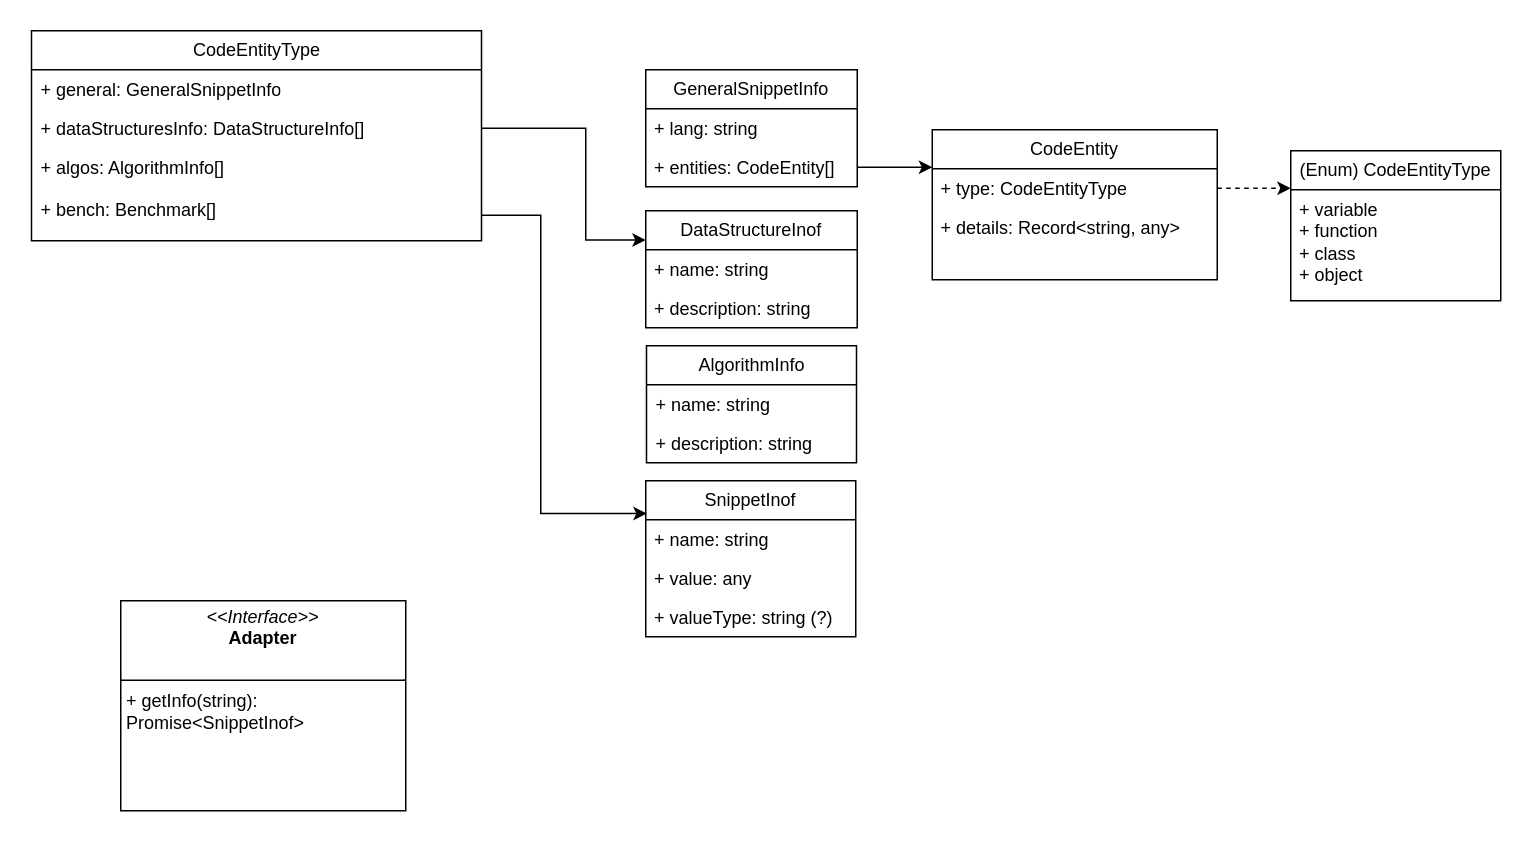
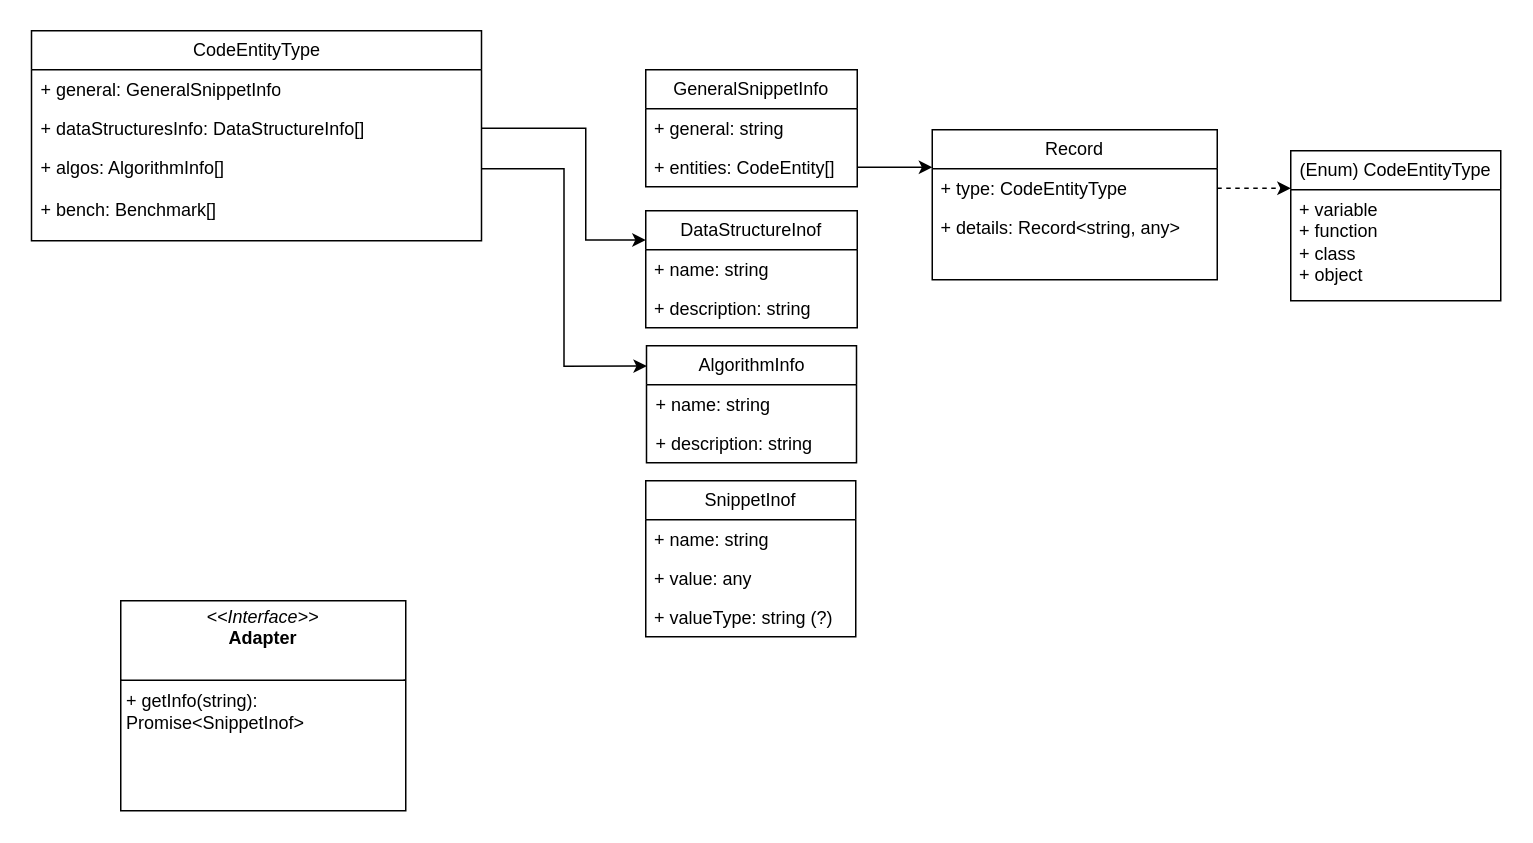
  <mxCell id="0" />
  <mxCell id="1" parent="0" />
  <mxCell id="2" value="GeneralSnippetInfo" style="swimlane;fontStyle=0;childLayout=stackLayout;horizontal=1;startSize=26;fillColor=none;horizontalStack=0;resizeParent=1;resizeParentMax=0;resizeLast=0;collapsible=1;marginBottom=0;whiteSpace=wrap;html=1;" vertex="1" parent="1"><mxGeometry x="430" y="46" width="141" height="78" as="geometry" /></mxCell>
- <mxCell id="3" value="+ lang: string" style="text;strokeColor=none;fillColor=none;align=left;verticalAlign=top;spacingLeft=4;spacingRight=4;overflow=hidden;rotatable=0;points=[[0,0.5],[1,0.5]];portConstraint=eastwest;whiteSpace=wrap;html=1;" vertex="1" parent="2"><mxGeometry y="26" width="141" height="26" as="geometry" /></mxCell>
+ <mxCell id="3" value="+ general: string" style="text;strokeColor=none;fillColor=none;align=left;verticalAlign=top;spacingLeft=4;spacingRight=4;overflow=hidden;rotatable=0;points=[[0,0.5],[1,0.5]];portConstraint=eastwest;whiteSpace=wrap;html=1;" vertex="1" parent="2"><mxGeometry y="26" width="141" height="26" as="geometry" /></mxCell>
  <mxCell id="4" value="+ entities: CodeEntity[]" style="text;strokeColor=none;fillColor=none;align=left;verticalAlign=top;spacingLeft=4;spacingRight=4;overflow=hidden;rotatable=0;points=[[0,0.5],[1,0.5]];portConstraint=eastwest;whiteSpace=wrap;html=1;" vertex="1" parent="2"><mxGeometry y="52" width="141" height="26" as="geometry" /></mxCell>
- <mxCell id="5" value="CodeEntity" style="swimlane;fontStyle=0;childLayout=stackLayout;horizontal=1;startSize=26;fillColor=none;horizontalStack=0;resizeParent=1;resizeParentMax=0;resizeLast=0;collapsible=1;marginBottom=0;whiteSpace=wrap;html=1;" vertex="1" parent="1"><mxGeometry x="621" y="86" width="190" height="100" as="geometry" /></mxCell>
+ <mxCell id="5" value="Record" style="swimlane;fontStyle=0;childLayout=stackLayout;horizontal=1;startSize=26;fillColor=none;horizontalStack=0;resizeParent=1;resizeParentMax=0;resizeLast=0;collapsible=1;marginBottom=0;whiteSpace=wrap;html=1;" vertex="1" parent="1"><mxGeometry x="621" y="86" width="190" height="100" as="geometry" /></mxCell>
  <mxCell id="6" value="+ type: CodeEntityType" style="text;strokeColor=none;fillColor=none;align=left;verticalAlign=top;spacingLeft=4;spacingRight=4;overflow=hidden;rotatable=0;points=[[0,0.5],[1,0.5]];portConstraint=eastwest;whiteSpace=wrap;html=1;" vertex="1" parent="5"><mxGeometry y="26" width="190" height="26" as="geometry" /></mxCell>
  <mxCell id="7" value="+ details: Record&amp;lt;string, any&amp;gt;" style="text;strokeColor=none;fillColor=none;align=left;verticalAlign=top;spacingLeft=4;spacingRight=4;overflow=hidden;rotatable=0;points=[[0,0.5],[1,0.5]];portConstraint=eastwest;whiteSpace=wrap;html=1;" vertex="1" parent="5"><mxGeometry y="52" width="190" height="48" as="geometry" /></mxCell>
  <mxCell id="8" value="(Enum) CodeEntityType" style="swimlane;fontStyle=0;childLayout=stackLayout;horizontal=1;startSize=26;fillColor=none;horizontalStack=0;resizeParent=1;resizeParentMax=0;resizeLast=0;collapsible=1;marginBottom=0;whiteSpace=wrap;html=1;" vertex="1" parent="1"><mxGeometry x="860" y="100" width="140" height="100" as="geometry" /></mxCell>
  <mxCell id="9" value="+ variable&lt;div&gt;+ function&lt;/div&gt;&lt;div&gt;+ class&lt;/div&gt;&lt;div&gt;+ object&lt;/div&gt;" style="text;strokeColor=none;fillColor=none;align=left;verticalAlign=top;spacingLeft=4;spacingRight=4;overflow=hidden;rotatable=0;points=[[0,0.5],[1,0.5]];portConstraint=eastwest;whiteSpace=wrap;html=1;" vertex="1" parent="8"><mxGeometry y="26" width="140" height="74" as="geometry" /></mxCell>
  <mxCell id="10" value="CodeEntityType" style="swimlane;fontStyle=0;childLayout=stackLayout;horizontal=1;startSize=26;fillColor=none;horizontalStack=0;resizeParent=1;resizeParentMax=0;resizeLast=0;collapsible=1;marginBottom=0;whiteSpace=wrap;html=1;" vertex="1" parent="1"><mxGeometry x="20.5" y="20" width="300" height="140" as="geometry" /></mxCell>
  <mxCell id="11" value="+ general: GeneralSnippetInfo" style="text;strokeColor=none;fillColor=none;align=left;verticalAlign=top;spacingLeft=4;spacingRight=4;overflow=hidden;rotatable=0;points=[[0,0.5],[1,0.5]];portConstraint=eastwest;whiteSpace=wrap;html=1;" vertex="1" parent="10"><mxGeometry y="26" width="300" height="26" as="geometry" /></mxCell>
  <mxCell id="12" value="+ dataStructuresInfo: DataStructureInfo[]" style="text;strokeColor=none;fillColor=none;align=left;verticalAlign=top;spacingLeft=4;spacingRight=4;overflow=hidden;rotatable=0;points=[[0,0.5],[1,0.5]];portConstraint=eastwest;whiteSpace=wrap;html=1;" vertex="1" parent="10"><mxGeometry y="52" width="300" height="26" as="geometry" /></mxCell>
  <mxCell id="13" value="+ algos: AlgorithmInfo[]" style="text;strokeColor=none;fillColor=none;align=left;verticalAlign=top;spacingLeft=4;spacingRight=4;overflow=hidden;rotatable=0;points=[[0,0.5],[1,0.5]];portConstraint=eastwest;whiteSpace=wrap;html=1;" vertex="1" parent="10"><mxGeometry y="78" width="300" height="28" as="geometry" /></mxCell>
  <mxCell id="14" value="+ bench: Benchmark[]" style="text;strokeColor=none;fillColor=none;align=left;verticalAlign=top;spacingLeft=4;spacingRight=4;overflow=hidden;rotatable=0;points=[[0,0.5],[1,0.5]];portConstraint=eastwest;whiteSpace=wrap;html=1;" vertex="1" parent="10"><mxGeometry y="106" width="300" height="34" as="geometry" /></mxCell>
  <mxCell id="15" value="DataStructureInof" style="swimlane;fontStyle=0;childLayout=stackLayout;horizontal=1;startSize=26;fillColor=none;horizontalStack=0;resizeParent=1;resizeParentMax=0;resizeLast=0;collapsible=1;marginBottom=0;whiteSpace=wrap;html=1;" vertex="1" parent="1"><mxGeometry x="430" y="140" width="141" height="78" as="geometry"><mxRectangle x="450" y="160" width="130" height="30" as="alternateBounds" /></mxGeometry></mxCell>
  <mxCell id="16" value="+ name: string" style="text;strokeColor=none;fillColor=none;align=left;verticalAlign=top;spacingLeft=4;spacingRight=4;overflow=hidden;rotatable=0;points=[[0,0.5],[1,0.5]];portConstraint=eastwest;whiteSpace=wrap;html=1;" vertex="1" parent="15"><mxGeometry y="26" width="141" height="26" as="geometry" /></mxCell>
  <mxCell id="17" value="+ description: string" style="text;strokeColor=none;fillColor=none;align=left;verticalAlign=top;spacingLeft=4;spacingRight=4;overflow=hidden;rotatable=0;points=[[0,0.5],[1,0.5]];portConstraint=eastwest;whiteSpace=wrap;html=1;" vertex="1" parent="15"><mxGeometry y="52" width="141" height="26" as="geometry" /></mxCell>
  <mxCell id="18" value="AlgorithmInfo" style="swimlane;fontStyle=0;childLayout=stackLayout;horizontal=1;startSize=26;fillColor=none;horizontalStack=0;resizeParent=1;resizeParentMax=0;resizeLast=0;collapsible=1;marginBottom=0;whiteSpace=wrap;html=1;" vertex="1" parent="1"><mxGeometry x="430.5" y="230" width="140" height="78" as="geometry"><mxRectangle x="451" y="250" width="110" height="30" as="alternateBounds" /></mxGeometry></mxCell>
  <mxCell id="19" value="+ name: string" style="text;strokeColor=none;fillColor=none;align=left;verticalAlign=top;spacingLeft=4;spacingRight=4;overflow=hidden;rotatable=0;points=[[0,0.5],[1,0.5]];portConstraint=eastwest;whiteSpace=wrap;html=1;" vertex="1" parent="18"><mxGeometry y="26" width="140" height="26" as="geometry" /></mxCell>
  <mxCell id="20" value="+ description: string" style="text;strokeColor=none;fillColor=none;align=left;verticalAlign=top;spacingLeft=4;spacingRight=4;overflow=hidden;rotatable=0;points=[[0,0.5],[1,0.5]];portConstraint=eastwest;whiteSpace=wrap;html=1;" vertex="1" parent="18"><mxGeometry y="52" width="140" height="26" as="geometry" /></mxCell>
  <mxCell id="21" style="edgeStyle=orthogonalEdgeStyle;rounded=0;orthogonalLoop=1;jettySize=auto;html=1;exitX=1;exitY=0.5;exitDx=0;exitDy=0;entryX=0;entryY=0.25;entryDx=0;entryDy=0;" edge="1" parent="1" source="12" target="15"><mxGeometry relative="1" as="geometry"><Array as="points"><mxPoint x="390" y="85" /><mxPoint x="390" y="160" /></Array></mxGeometry></mxCell>
  <mxCell id="22" style="edgeStyle=orthogonalEdgeStyle;rounded=0;orthogonalLoop=1;jettySize=auto;html=1;exitX=1;exitY=0.5;exitDx=0;exitDy=0;entryX=0;entryY=0.25;entryDx=0;entryDy=0;" edge="1" parent="1" source="4" target="5"><mxGeometry relative="1" as="geometry" /></mxCell>
  <mxCell id="23" value="" style="edgeStyle=orthogonalEdgeStyle;rounded=0;orthogonalLoop=1;jettySize=auto;html=1;entryX=0;entryY=0.25;entryDx=0;entryDy=0;dashed=1;" edge="1" parent="1" source="6" target="8"><mxGeometry relative="1" as="geometry" /></mxCell>
+ <mxCell id="24" style="edgeStyle=orthogonalEdgeStyle;rounded=0;orthogonalLoop=1;jettySize=auto;html=1;exitX=1;exitY=0.5;exitDx=0;exitDy=0;entryX=0.002;entryY=0.174;entryDx=0;entryDy=0;entryPerimeter=0;" edge="1" parent="1" source="13" target="18"><mxGeometry relative="1" as="geometry" /></mxCell>
  <mxCell id="25" value="SnippetInof" style="swimlane;fontStyle=0;childLayout=stackLayout;horizontal=1;startSize=26;fillColor=none;horizontalStack=0;resizeParent=1;resizeParentMax=0;resizeLast=0;collapsible=1;marginBottom=0;whiteSpace=wrap;html=1;" vertex="1" parent="1"><mxGeometry x="430" y="320" width="140" height="104" as="geometry" /></mxCell>
  <mxCell id="26" value="+ name: string" style="text;strokeColor=none;fillColor=none;align=left;verticalAlign=top;spacingLeft=4;spacingRight=4;overflow=hidden;rotatable=0;points=[[0,0.5],[1,0.5]];portConstraint=eastwest;whiteSpace=wrap;html=1;" vertex="1" parent="25"><mxGeometry y="26" width="140" height="26" as="geometry" /></mxCell>
  <mxCell id="27" value="+ value: any" style="text;strokeColor=none;fillColor=none;align=left;verticalAlign=top;spacingLeft=4;spacingRight=4;overflow=hidden;rotatable=0;points=[[0,0.5],[1,0.5]];portConstraint=eastwest;whiteSpace=wrap;html=1;" vertex="1" parent="25"><mxGeometry y="52" width="140" height="26" as="geometry" /></mxCell>
  <mxCell id="28" value="+ valueType: string (?)" style="text;strokeColor=none;fillColor=none;align=left;verticalAlign=top;spacingLeft=4;spacingRight=4;overflow=hidden;rotatable=0;points=[[0,0.5],[1,0.5]];portConstraint=eastwest;whiteSpace=wrap;html=1;" vertex="1" parent="25"><mxGeometry y="78" width="140" height="26" as="geometry" /></mxCell>
- <mxCell id="29" style="edgeStyle=orthogonalEdgeStyle;rounded=0;orthogonalLoop=1;jettySize=auto;html=1;exitX=1;exitY=0.5;exitDx=0;exitDy=0;entryX=0.005;entryY=0.21;entryDx=0;entryDy=0;entryPerimeter=0;" edge="1" parent="1" source="14" target="25"><mxGeometry relative="1" as="geometry"><Array as="points"><mxPoint x="360" y="143" /><mxPoint x="360" y="342" /></Array></mxGeometry></mxCell>
  <mxCell id="30" value="&lt;p style=&quot;margin:0px;margin-top:4px;text-align:center;&quot;&gt;&lt;i&gt;&amp;lt;&amp;lt;Interface&amp;gt;&amp;gt;&lt;/i&gt;&lt;br&gt;&lt;b&gt;Adapter&lt;/b&gt;&lt;/p&gt;&lt;p style=&quot;margin:0px;margin-left:4px;&quot;&gt;&lt;br&gt;&lt;/p&gt;&lt;hr size=&quot;1&quot; style=&quot;border-style:solid;&quot;&gt;&lt;p style=&quot;margin:0px;margin-left:4px;&quot;&gt;+ getInfo(string): Promise&amp;lt;SnippetInof&amp;gt;&lt;br&gt;&lt;/p&gt;" style="verticalAlign=top;align=left;overflow=fill;html=1;whiteSpace=wrap;" vertex="1" parent="1"><mxGeometry x="80" y="400" width="190" height="140" as="geometry" /></mxCell>
